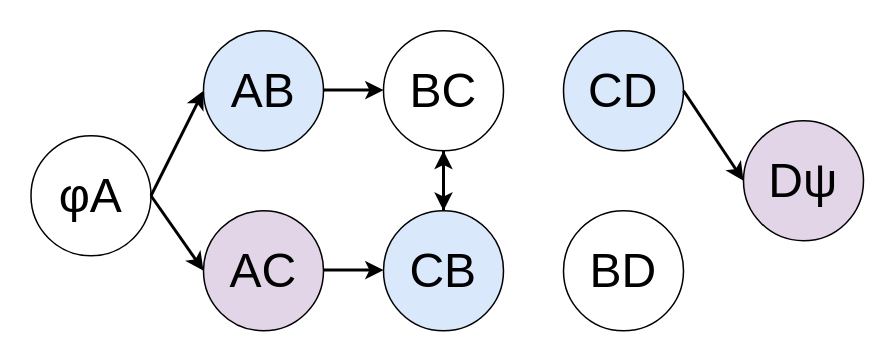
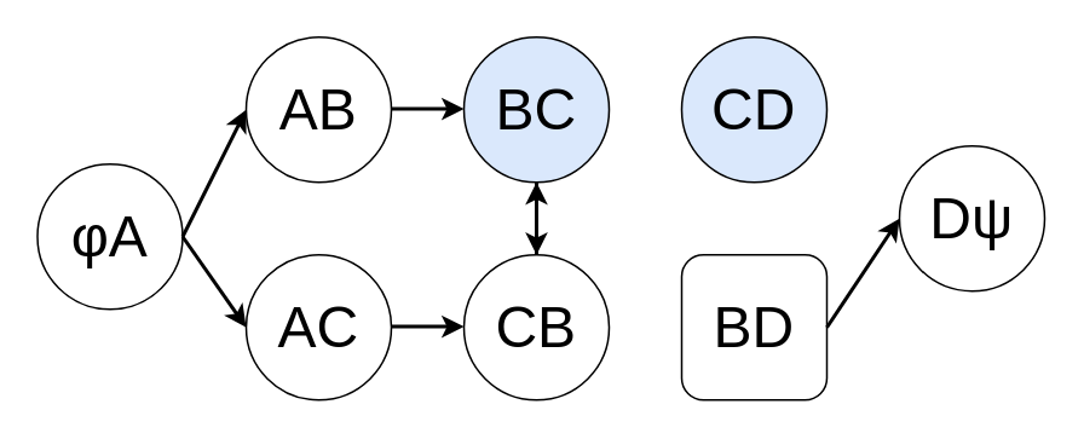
  <mxCell id="0" />
  <mxCell id="1" parent="0" />
  <mxCell id="2" value="&lt;font size=&quot;1&quot;&gt;&lt;span dir=&quot;ltr&quot; role=&quot;presentation&quot; style=&quot;left: 476.237px; top: 403.658px; font-family: sans-serif; transform: scaleX(1.051); font-size: 32px;&quot;&gt;φ&lt;/span&gt;&lt;/font&gt;A" style="ellipse;whiteSpace=wrap;html=1;aspect=fixed;fontSize=32;" vertex="1" parent="1"><mxGeometry x="20" y="90" width="80" height="80" as="geometry" /></mxCell>
  <mxCell id="3" value="CD" style="ellipse;whiteSpace=wrap;html=1;aspect=fixed;fontSize=32;fillColor=#dae8fc;" vertex="1" parent="1"><mxGeometry x="375" y="20" width="80" height="80" as="geometry" /></mxCell>
- <mxCell id="4" value="CB" style="ellipse;whiteSpace=wrap;html=1;aspect=fixed;fontSize=32;fillColor=#dae8fc;" vertex="1" parent="1"><mxGeometry x="255" y="140" width="80" height="80" as="geometry" /></mxCell>
- <mxCell id="5" value="BC" style="ellipse;whiteSpace=wrap;html=1;aspect=fixed;fontSize=32;" vertex="1" parent="1"><mxGeometry x="255" y="20" width="80" height="80" as="geometry" /></mxCell>
+ <mxCell id="4" value="CB" style="ellipse;whiteSpace=wrap;html=1;aspect=fixed;fontSize=32;" vertex="1" parent="1"><mxGeometry x="255" y="140" width="80" height="80" as="geometry" /></mxCell>
+ <mxCell id="5" value="BC" style="ellipse;whiteSpace=wrap;html=1;aspect=fixed;fontSize=32;fillColor=#dae8fc;" vertex="1" parent="1"><mxGeometry x="255" y="20" width="80" height="80" as="geometry" /></mxCell>
  <mxCell id="6" value="" style="endArrow=classic;html=1;rounded=0;curved=1;strokeWidth=2;exitX=1;exitY=0.5;exitDx=0;exitDy=0;entryX=0;entryY=0.5;entryDx=0;entryDy=0;" edge="1" parent="1" source="2"><mxGeometry width="50" height="50" relative="1" as="geometry"><mxPoint x="65" y="320" as="sourcePoint" /><mxPoint x="135" y="180" as="targetPoint" /></mxGeometry></mxCell>
  <mxCell id="7" value="" style="endArrow=classic;html=1;rounded=0;curved=1;exitX=1;exitY=0.5;exitDx=0;exitDy=0;strokeWidth=2;entryX=0;entryY=0.5;entryDx=0;entryDy=0;" edge="1" parent="1" source="2"><mxGeometry width="50" height="50" relative="1" as="geometry"><mxPoint x="325" y="200" as="sourcePoint" /><mxPoint x="135" y="60" as="targetPoint" /></mxGeometry></mxCell>
  <mxCell id="8" value="" style="endArrow=classic;html=1;rounded=0;curved=1;exitX=0.5;exitY=1;exitDx=0;exitDy=0;strokeWidth=2;entryX=0.5;entryY=0;entryDx=0;entryDy=0;" edge="1" parent="1" source="5" target="4"><mxGeometry width="50" height="50" relative="1" as="geometry"><mxPoint x="445" y="200" as="sourcePoint" /><mxPoint x="505" y="310" as="targetPoint" /></mxGeometry></mxCell>
  <mxCell id="9" value="" style="endArrow=classic;html=1;rounded=0;curved=1;exitX=0.5;exitY=0;exitDx=0;exitDy=0;strokeWidth=2;entryX=0.5;entryY=1;entryDx=0;entryDy=0;" edge="1" parent="1" source="4" target="5"><mxGeometry width="50" height="50" relative="1" as="geometry"><mxPoint x="445" y="200" as="sourcePoint" /><mxPoint x="505" y="310" as="targetPoint" /></mxGeometry></mxCell>
- <mxCell id="10" value="BD" style="ellipse;whiteSpace=wrap;html=1;aspect=fixed;fontSize=32;" vertex="1" parent="1"><mxGeometry x="375" y="140" width="80" height="80" as="geometry" /></mxCell>
- <mxCell id="11" value="Dψ" style="ellipse;whiteSpace=wrap;html=1;aspect=fixed;fontSize=32;fillColor=#e1d5e7;" vertex="1" parent="1"><mxGeometry x="495" y="80" width="80" height="80" as="geometry" /></mxCell>
- <mxCell id="13" value="" style="endArrow=classic;html=1;rounded=0;curved=1;exitX=1;exitY=0.5;exitDx=0;exitDy=0;strokeWidth=2;entryX=0;entryY=0.5;entryDx=0;entryDy=0;" edge="1" parent="1" source="3" target="11"><mxGeometry width="50" height="50" relative="1" as="geometry"><mxPoint x="405" y="200" as="sourcePoint" /><mxPoint x="465" y="310" as="targetPoint" /></mxGeometry></mxCell>
- <mxCell id="14" value="AB" style="ellipse;whiteSpace=wrap;html=1;aspect=fixed;fontSize=32;fillColor=#dae8fc;" vertex="1" parent="1"><mxGeometry x="135" y="20" width="80" height="80" as="geometry" /></mxCell>
- <mxCell id="15" value="AC" style="ellipse;whiteSpace=wrap;html=1;aspect=fixed;fontSize=32;fillColor=#e1d5e7;" vertex="1" parent="1"><mxGeometry x="135" y="140" width="80" height="80" as="geometry" /></mxCell>
+ <mxCell id="10" value="BD" style="whiteSpace=wrap;html=1;aspect=fixed;fontSize=32;rounded=1;" vertex="1" parent="1"><mxGeometry x="375" y="140" width="80" height="80" as="geometry" /></mxCell>
+ <mxCell id="11" value="Dψ" style="ellipse;whiteSpace=wrap;html=1;aspect=fixed;fontSize=32;" vertex="1" parent="1"><mxGeometry x="495" y="80" width="80" height="80" as="geometry" /></mxCell>
+ <mxCell id="12" value="" style="endArrow=classic;html=1;rounded=0;curved=1;exitX=1;exitY=0.5;exitDx=0;exitDy=0;strokeWidth=2;entryX=0;entryY=0.5;entryDx=0;entryDy=0;" edge="1" parent="1" source="10" target="11"><mxGeometry width="50" height="50" relative="1" as="geometry"><mxPoint x="405" y="200" as="sourcePoint" /><mxPoint x="465" y="310" as="targetPoint" /></mxGeometry></mxCell>
+ <mxCell id="14" value="AB" style="ellipse;whiteSpace=wrap;html=1;aspect=fixed;fontSize=32;" vertex="1" parent="1"><mxGeometry x="135" y="20" width="80" height="80" as="geometry" /></mxCell>
+ <mxCell id="15" value="AC" style="ellipse;whiteSpace=wrap;html=1;aspect=fixed;fontSize=32;" vertex="1" parent="1"><mxGeometry x="135" y="140" width="80" height="80" as="geometry" /></mxCell>
  <mxCell id="16" value="" style="endArrow=classic;html=1;rounded=0;curved=1;exitX=1;exitY=0.5;exitDx=0;exitDy=0;strokeWidth=2;entryX=0;entryY=0.5;entryDx=0;entryDy=0;" edge="1" parent="1"><mxGeometry width="50" height="50" relative="1" as="geometry"><mxPoint x="215" y="179.55" as="sourcePoint" /><mxPoint x="255" y="179.55" as="targetPoint" /></mxGeometry></mxCell>
  <mxCell id="17" value="" style="endArrow=classic;html=1;rounded=0;curved=1;exitX=1;exitY=0.5;exitDx=0;exitDy=0;strokeWidth=2;entryX=0;entryY=0.5;entryDx=0;entryDy=0;" edge="1" parent="1"><mxGeometry width="50" height="50" relative="1" as="geometry"><mxPoint x="215" y="59.55" as="sourcePoint" /><mxPoint x="255" y="59.55" as="targetPoint" /></mxGeometry></mxCell>
